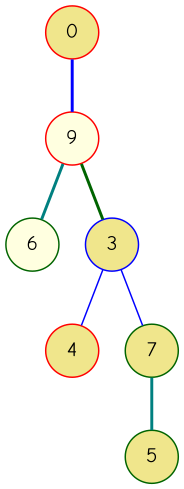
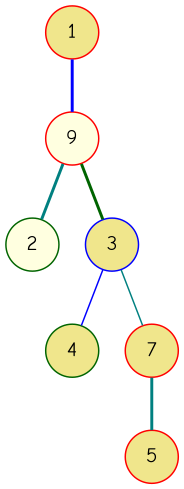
  graph {
    fontname="Comic Neue"
    node [color=red fillcolor=khaki fontname="Comic Neue" shape=circle style=filled]
    edge [color=teal fontname="Comic Neue" style=bold]
    n1 [fillcolor=lightyellow label=9]
-   1 [label=0]
-   6 [color=darkgreen fillcolor=lightyellow]
+   1
+   6 [color=darkgreen fillcolor=lightyellow label=2]
    3 [color=blue]
-   4
-   7 [color=darkgreen]
-   5 [color=darkgreen]
+   4 [color=darkgreen]
+   7
+   5
    n1 -- 6
    n1 -- 3 [color=darkgreen]
    1 -- n1 [color=blue]
    3 -- 4 [color=blue style=solid]
-   3 -- 7 [color=blue style=solid]
+   3 -- 7 [style=solid]
    7 -- 5
  }
